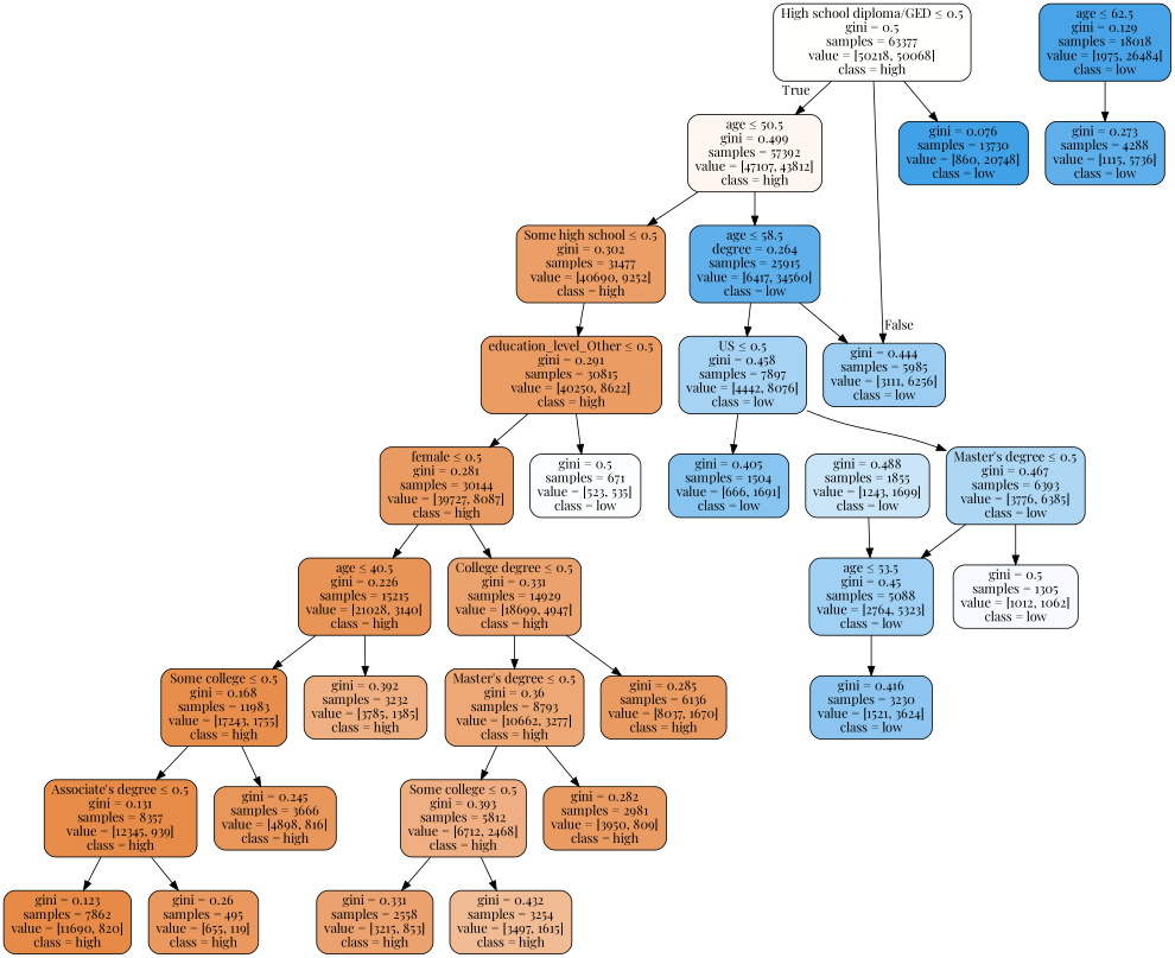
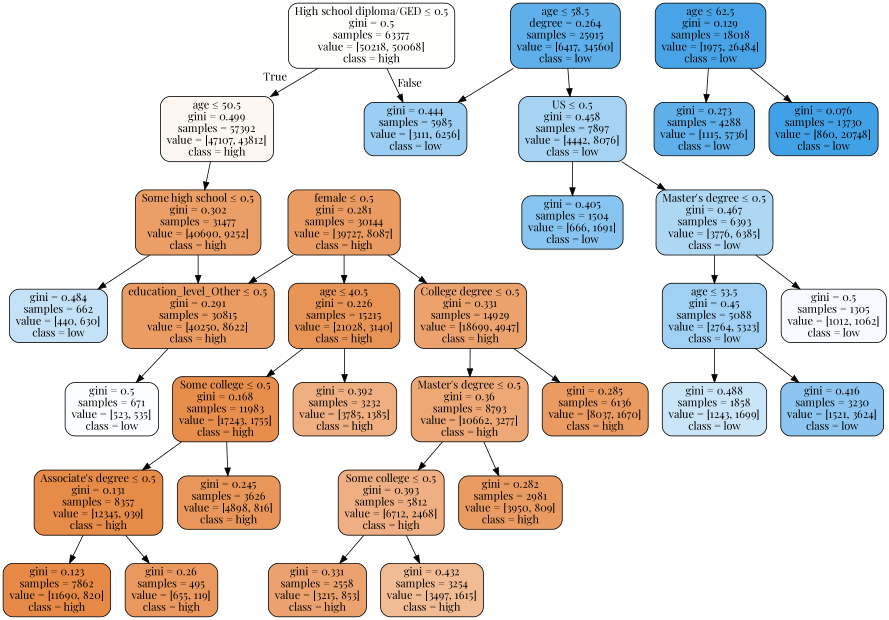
  digraph {
    fontname="Playfair Display"
    node [color=black fillcolor="#ea9b62" fontname="Playfair Display" shape=box style="filled, rounded"]
    edge [fontname="Playfair Display"]
    n1 [fillcolor="#fffffe" label=<High school diploma/GED &le; 0.5<br/>gini = 0.5<br/>samples = 63377<br/>value = [50218, 50068]<br/>class = high>]
    n2 [fillcolor="#fdf6f1" label=<age &le; 50.5<br/>gini = 0.499<br/>samples = 57392<br/>value = [47107, 43812]<br/>class = high>]
    n3 [fillcolor="#9bcef2" label=<gini = 0.444<br/>samples = 5985<br/>value = [3111, 6256]<br/>class = low>]
    n4 [fillcolor="#eb9e66" label=<Some high school &le; 0.5<br/>gini = 0.302<br/>samples = 31477<br/>value = [40690, 9252]<br/>class = high>]
    n5 [fillcolor="#5eafea" label=<age &le; 58.5<br/>degree = 0.264<br/>samples = 25915<br/>value = [6417, 34560]<br/>class = low>]
    n6 [fillcolor="#eb9c63" label=<education_level_Other &le; 0.5<br/>gini = 0.291<br/>samples = 30815<br/>value = [40250, 8622]<br/>class = high>]
+   n7 [fillcolor="#c3e1f7" label=<gini = 0.484<br/>samples = 662<br/>value = [440, 630]<br/>class = low>]
    n8 [fillcolor="#a6d3f3" label=<US &le; 0.5<br/>gini = 0.458<br/>samples = 7897<br/>value = [4442, 8076]<br/>class = low>]
    n9 [fillcolor="#ea9b61" label=<female &le; 0.5<br/>gini = 0.281<br/>samples = 30144<br/>value = [39727, 8087]<br/>class = high>]
    n10 [fillcolor="#fbfdfe" label=<gini = 0.5<br/>samples = 671<br/>value = [523, 535]<br/>class = low>]
    n11 [fillcolor="#e99457" label=<age &le; 40.5<br/>gini = 0.226<br/>samples = 15215<br/>value = [21028, 3140]<br/>class = high>]
    n12 [fillcolor="#eca26d" label=<College degree &le; 0.5<br/>gini = 0.331<br/>samples = 14929<br/>value = [18699, 4947]<br/>class = high>]
    n13 [fillcolor="#e88e4d" label=<Some college &le; 0.5<br/>gini = 0.168<br/>samples = 11983<br/>value = [17243, 1755]<br/>class = high>]
    n14 [fillcolor="#efaf81" label=<gini = 0.392<br/>samples = 3232<br/>value = [3785, 1385]<br/>class = high>]
    n15 [fillcolor="#eda876" label=<Master's degree &le; 0.5<br/>gini = 0.36<br/>samples = 8793<br/>value = [10662, 3277]<br/>class = high>]
    n16 [label=<gini = 0.285<br/>samples = 6136<br/>value = [8037, 1670]<br/>class = high>]
    n17 [fillcolor="#e78b48" label=<Associate's degree &le; 0.5<br/>gini = 0.131<br/>samples = 8357<br/>value = [12345, 939]<br/>class = high>]
-   n18 [fillcolor="#e9965a" label=<gini = 0.245<br/>samples = 3666<br/>value = [4898, 816]<br/>class = high>]
+   n18 [fillcolor="#e9965a" label=<gini = 0.245<br/>samples = 3626<br/>value = [4898, 816]<br/>class = high>]
    n19 [fillcolor="#e78a47" label=<gini = 0.123<br/>samples = 7862<br/>value = [11690, 820]<br/>class = high>]
    n20 [fillcolor="#ea985d" label=<gini = 0.26<br/>samples = 495<br/>value = [655, 119]<br/>class = high>]
    n21 [fillcolor="#efaf82" label=<Some college &le; 0.5<br/>gini = 0.393<br/>samples = 5812<br/>value = [6712, 2468]<br/>class = high>]
    n22 [label=<gini = 0.282<br/>samples = 2981<br/>value = [3950, 809]<br/>class = high>]
    n23 [fillcolor="#eca26e" label=<gini = 0.331<br/>samples = 2558<br/>value = [3215, 853]<br/>class = high>]
    n24 [fillcolor="#f1bb94" label=<gini = 0.432<br/>samples = 3254<br/>value = [3497, 1615]<br/>class = high>]
    n25 [fillcolor="#87c4ef" label=<gini = 0.405<br/>samples = 1504<br/>value = [666, 1691]<br/>class = low>]
    n26 [fillcolor="#aed7f4" label=<Master's degree &le; 0.5<br/>gini = 0.467<br/>samples = 6393<br/>value = [3776, 6385]<br/>class = low>]
    n27 [fillcolor="#48a4e7" label=<age &le; 62.5<br/>gini = 0.129<br/>samples = 18018<br/>value = [1975, 26484]<br/>class = low>]
    n28 [fillcolor="#5fb0ea" label=<gini = 0.273<br/>samples = 4288<br/>value = [1115, 5736]<br/>class = low>]
    n29 [fillcolor="#41a1e6" label=<gini = 0.076<br/>samples = 13730<br/>value = [860, 20748]<br/>class = low>]
    n30 [fillcolor="#a0d0f3" label=<age &le; 53.5<br/>gini = 0.45<br/>samples = 5088<br/>value = [2764, 5323]<br/>class = low>]
    n31 [fillcolor="#f6fafe" label=<gini = 0.5<br/>samples = 1305<br/>value = [1012, 1062]<br/>class = low>]
-   n32 [fillcolor="#cae5f8" label=<gini = 0.488<br/>samples = 1855<br/>value = [1243, 1699]<br/>class = low>]
+   n32 [fillcolor="#cae5f8" label=<gini = 0.488<br/>samples = 1858<br/>value = [1243, 1699]<br/>class = low>]
    n33 [fillcolor="#8cc6f0" label=<gini = 0.416<br/>samples = 3230<br/>value = [1521, 3624]<br/>class = low>]
    n1 -> n2 [headlabel=True labelangle=45 labeldistance=2.5]
    n1 -> n3 [headlabel=False labelangle=-45 labeldistance=2.5]
    n2 -> n4
-   n2 -> n5
    n4 -> n6
+   n4 -> n7
    n5 -> n3
    n5 -> n8
-   n6 -> n9
+   n9 -> n6
    n6 -> n10
    n8 -> n25
    n8 -> n26
    n9 -> n11
    n9 -> n12
    n11 -> n13
    n11 -> n14
    n12 -> n15
    n12 -> n16
    n13 -> n17
    n13 -> n18
    n15 -> n21
    n15 -> n22
    n17 -> n19
    n17 -> n20
    n21 -> n23
    n21 -> n24
    n26 -> n30
    n26 -> n31
    n27 -> n28
-   n1 -> n29
-   n32 -> n30
+   n27 -> n29
+   n30 -> n32
    n30 -> n33
  }
